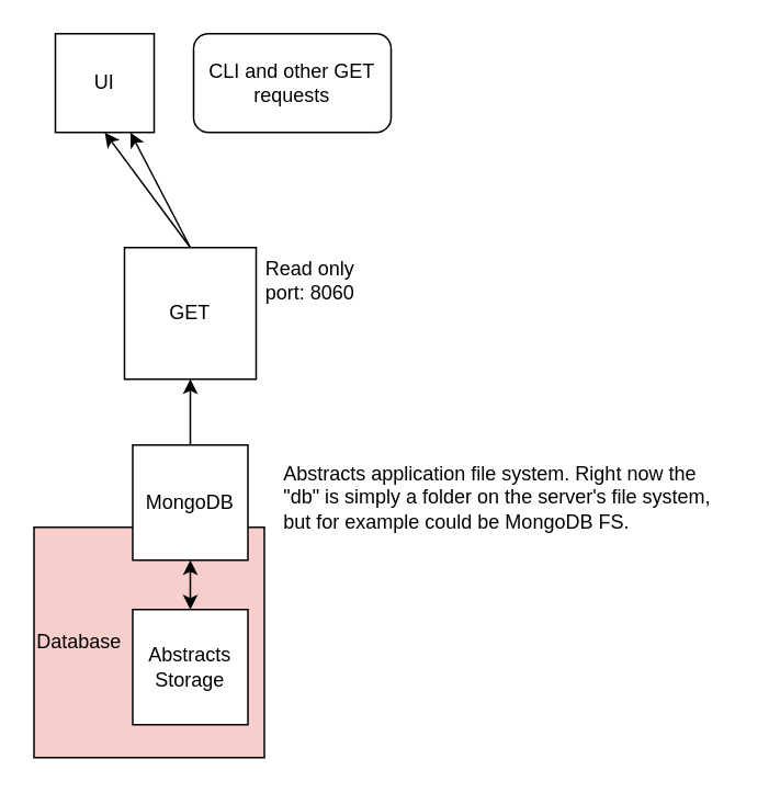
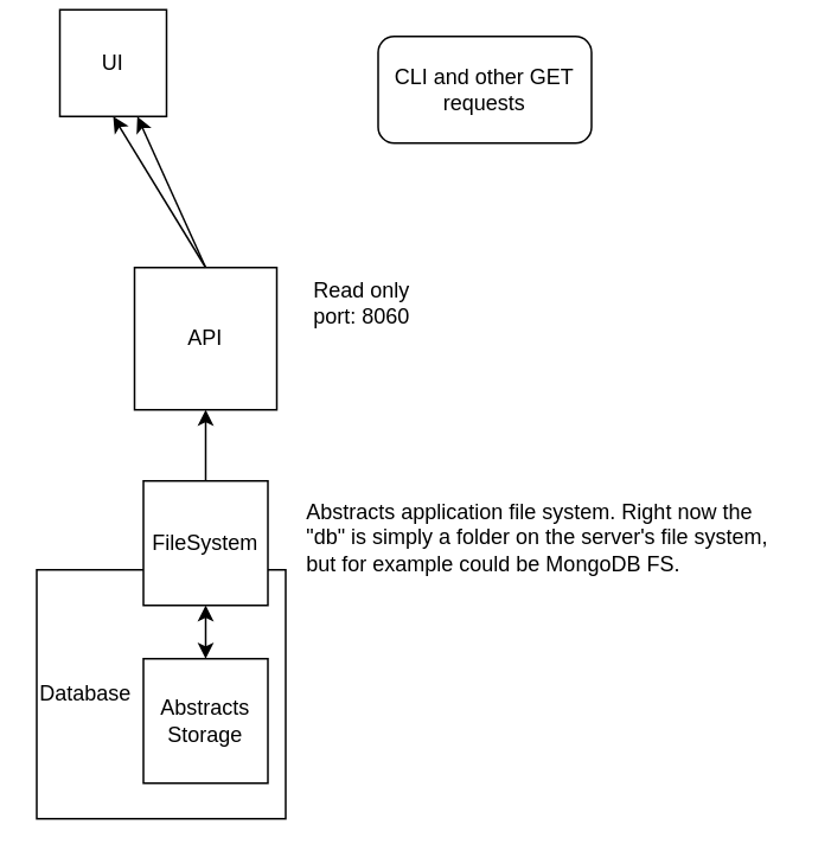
  <mxCell id="0" />
  <mxCell id="1" parent="0" />
- <mxCell id="2" value="UI" style="whiteSpace=wrap;html=1;aspect=fixed;" vertex="1" parent="1"><mxGeometry x="33" y="20" width="60" height="60" as="geometry" /></mxCell>
- <mxCell id="3" value="GET" style="whiteSpace=wrap;html=1;aspect=fixed;" vertex="1" parent="1"><mxGeometry x="75" y="150" width="80" height="80" as="geometry" /></mxCell>
- <mxCell id="4" value="Database" style="whiteSpace=wrap;html=1;aspect=fixed;align=left;fillColor=#f8cecc;" vertex="1" parent="1"><mxGeometry x="20" y="320" width="140" height="140" as="geometry" /></mxCell>
- <mxCell id="5" value="MongoDB" style="whiteSpace=wrap;html=1;aspect=fixed;" vertex="1" parent="1"><mxGeometry x="80" y="270" width="70" height="70" as="geometry" /></mxCell>
- <mxCell id="6" value="CLI and other GET requests" style="rounded=1;whiteSpace=wrap;html=1;" vertex="1" parent="1"><mxGeometry x="117" y="20" width="120" height="60" as="geometry" /></mxCell>
+ <mxCell id="2" value="UI" style="whiteSpace=wrap;html=1;aspect=fixed;" vertex="1" parent="1"><mxGeometry x="33" y="5" width="60" height="60" as="geometry" /></mxCell>
+ <mxCell id="3" value="API" style="whiteSpace=wrap;html=1;aspect=fixed;" vertex="1" parent="1"><mxGeometry x="75" y="150" width="80" height="80" as="geometry" /></mxCell>
+ <mxCell id="4" value="Database" style="whiteSpace=wrap;html=1;aspect=fixed;align=left;" vertex="1" parent="1"><mxGeometry x="20" y="320" width="140" height="140" as="geometry" /></mxCell>
+ <mxCell id="5" value="FileSystem" style="whiteSpace=wrap;html=1;aspect=fixed;" vertex="1" parent="1"><mxGeometry x="80" y="270" width="70" height="70" as="geometry" /></mxCell>
+ <mxCell id="6" value="CLI and other GET requests" style="rounded=1;whiteSpace=wrap;html=1;" vertex="1" parent="1"><mxGeometry x="212" y="20" width="120" height="60" as="geometry" /></mxCell>
  <mxCell id="7" value="Abstracts application file system. Right now the &quot;db&quot; is simply a folder on the server's file system, but for example could be MongoDB FS." style="text;html=1;strokeColor=none;fillColor=none;align=left;verticalAlign=middle;whiteSpace=wrap;rounded=0;" vertex="1" parent="1"><mxGeometry x="170" y="264" width="275" height="75" as="geometry" /></mxCell>
  <mxCell id="8" value="Abstracts Storage" style="whiteSpace=wrap;html=1;aspect=fixed;" vertex="1" parent="1"><mxGeometry x="80" y="370" width="70" height="70" as="geometry" /></mxCell>
  <mxCell id="9" value="" style="endArrow=classic;html=1;entryX=0.5;entryY=1;entryDx=0;entryDy=0;exitX=0.5;exitY=0;exitDx=0;exitDy=0;" edge="1" parent="1" source="5" target="3"><mxGeometry width="50" height="50" relative="1" as="geometry"><mxPoint x="260" y="350" as="sourcePoint" /><mxPoint x="310" y="300" as="targetPoint" /></mxGeometry></mxCell>
  <mxCell id="10" value="" style="endArrow=classic;html=1;exitX=0.5;exitY=0;exitDx=0;exitDy=0;" edge="1" parent="1" source="3" target="2"><mxGeometry width="50" height="50" relative="1" as="geometry"><mxPoint x="100" y="160" as="sourcePoint" /><mxPoint x="60" y="85" as="targetPoint" /></mxGeometry></mxCell>
  <mxCell id="11" value="" style="endArrow=classic;html=1;entryX=0.5;entryY=1;entryDx=0;entryDy=0;" edge="1" parent="1" target="2"><mxGeometry width="50" height="50" relative="1" as="geometry"><mxPoint x="115" y="150" as="sourcePoint" /><mxPoint x="165" y="100" as="targetPoint" /></mxGeometry></mxCell>
- <mxCell id="12" value="&lt;div&gt;Read only&lt;/div&gt;&lt;div&gt;port: 8060&lt;br&gt;&lt;/div&gt;" style="text;html=1;strokeColor=none;fillColor=none;align=left;verticalAlign=middle;whiteSpace=wrap;rounded=0;" vertex="1" parent="1"><mxGeometry x="159" y="151" width="73" height="37" as="geometry" /></mxCell>
+ <mxCell id="12" value="&lt;div&gt;Read only&lt;/div&gt;&lt;div&gt;port: 8060&lt;br&gt;&lt;/div&gt;" style="text;html=1;strokeColor=none;fillColor=none;align=left;verticalAlign=middle;whiteSpace=wrap;rounded=0;" vertex="1" parent="1"><mxGeometry x="174" y="151" width="73" height="37" as="geometry" /></mxCell>
  <mxCell id="13" value="" style="endArrow=classic;startArrow=classic;html=1;exitX=0.5;exitY=0;exitDx=0;exitDy=0;entryX=0.5;entryY=1;entryDx=0;entryDy=0;" edge="1" parent="1" source="8" target="5"><mxGeometry width="50" height="50" relative="1" as="geometry"><mxPoint x="260" y="350" as="sourcePoint" /><mxPoint x="310" y="300" as="targetPoint" /></mxGeometry></mxCell>
